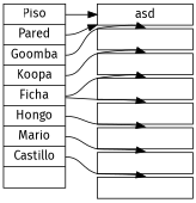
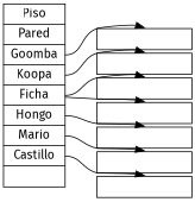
  digraph {
    nodesep=.05
    rankdir=LR
    fontname="Fira Sans"
    node [shape=record fontname="Fira Sans"]
    edge [headport=n fontname="Fira Sans"]
    n1 [height=2.5 label="<f0> Piso|<f1> Pared|<f2>Goomba |<f3> Koopa|<f4> Ficha|<f5>Hongo |<f6>Mario |<f7>Castillo| " width=.1]
-   n2 [height=.1 label="{<n> asd}" width=1.5]
    n3 [height=.1 label="{}" width=1.5]
    n4 [height=.1 label="{}" width=1.5]
    n5 [height=.1 label="{}" width=1.5]
    n6 [height=.1 label="{}" width=1.5]
    n7 [height=.1 label="{}" width=1.5]
    n8 [height=.1 label="{  }" width=1.5]
    n9 [height=.1 label="{  }" width=1.5]
-   n1 -> n2 [tailport=f0]
-   n1 -> n2 [tailport=f1]
    n1 -> n3 [tailport=f2]
    n1 -> n4 [tailport=f3]
    n1 -> n5 [tailport=f4]
    n1 -> n6 [tailport=f5]
    n1 -> n7 [tailport=f6]
    n1 -> n8 [tailport=f7]
    n1 -> n9 [tailport=f8]
  }
